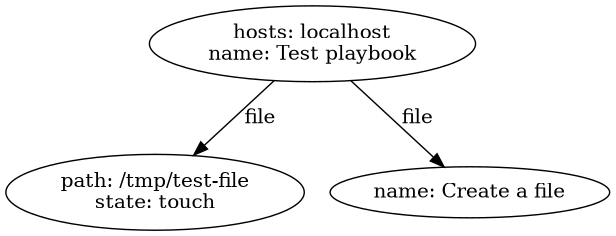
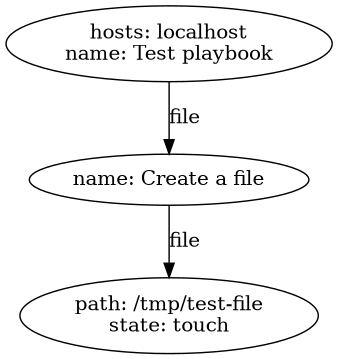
  digraph {
    n1 [label="path: /tmp/test-file\nstate: touch\n"]
    n2 [label="name: Create a file\n"]
    n3 [label="hosts: localhost\nname: Test playbook\n"]
-   n3 -> n1 [label=file]
+   n2 -> n1 [label=file]
    n3 -> n2 [label=file]
  }
